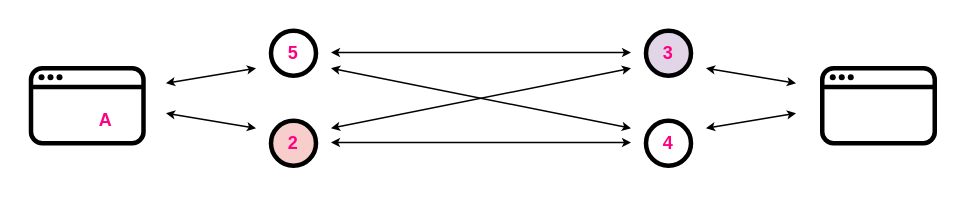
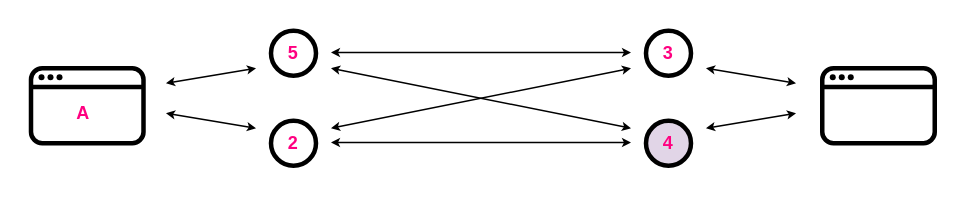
  <mxCell id="0" />
  <mxCell id="1" parent="0" />
  <mxCell id="2" value="" style="group" vertex="1" connectable="0" parent="1"><mxGeometry x="547.5" y="45" width="75" height="50" as="geometry" /></mxCell>
  <mxCell id="3" value="" style="rounded=1;whiteSpace=wrap;html=1;strokeWidth=3;" vertex="1" parent="2"><mxGeometry width="75" height="50" as="geometry" /></mxCell>
  <mxCell id="4" value="" style="endArrow=none;html=1;entryX=1;entryY=0.25;entryDx=0;entryDy=0;exitX=0;exitY=0.25;exitDx=0;exitDy=0;strokeWidth=3;" edge="1" parent="2" source="3" target="3"><mxGeometry width="50" height="50" relative="1" as="geometry"><mxPoint y="140" as="sourcePoint" /><mxPoint x="50" y="90" as="targetPoint" /></mxGeometry></mxCell>
  <mxCell id="5" value="" style="ellipse;whiteSpace=wrap;html=1;aspect=fixed;strokeWidth=3;strokeColor=none;fillColor=#000000;" vertex="1" parent="2"><mxGeometry x="5" y="4" width="4" height="4" as="geometry" /></mxCell>
  <mxCell id="6" value="" style="ellipse;whiteSpace=wrap;html=1;aspect=fixed;strokeWidth=3;strokeColor=none;fillColor=#000000;" vertex="1" parent="2"><mxGeometry x="11" y="4" width="4" height="4" as="geometry" /></mxCell>
  <mxCell id="7" value="" style="ellipse;whiteSpace=wrap;html=1;aspect=fixed;strokeWidth=3;strokeColor=none;fillColor=#000000;" vertex="1" parent="2"><mxGeometry x="17" y="4" width="4" height="4" as="geometry" /></mxCell>
  <mxCell id="8" value="" style="group" vertex="1" connectable="0" parent="1"><mxGeometry x="20" y="45" width="75" height="50" as="geometry" /></mxCell>
  <mxCell id="9" value="" style="rounded=1;whiteSpace=wrap;html=1;strokeWidth=3;" vertex="1" parent="8"><mxGeometry width="75" height="50" as="geometry" /></mxCell>
  <mxCell id="10" value="" style="endArrow=none;html=1;entryX=1;entryY=0.25;entryDx=0;entryDy=0;exitX=0;exitY=0.25;exitDx=0;exitDy=0;strokeWidth=3;" edge="1" parent="8" source="9" target="9"><mxGeometry width="50" height="50" relative="1" as="geometry"><mxPoint y="140" as="sourcePoint" /><mxPoint x="50" y="90" as="targetPoint" /></mxGeometry></mxCell>
  <mxCell id="11" value="" style="ellipse;whiteSpace=wrap;html=1;aspect=fixed;strokeWidth=3;strokeColor=none;fillColor=#000000;" vertex="1" parent="8"><mxGeometry x="5" y="4" width="4" height="4" as="geometry" /></mxCell>
  <mxCell id="12" value="" style="ellipse;whiteSpace=wrap;html=1;aspect=fixed;strokeWidth=3;strokeColor=none;fillColor=#000000;" vertex="1" parent="8"><mxGeometry x="11" y="4" width="4" height="4" as="geometry" /></mxCell>
  <mxCell id="13" value="" style="ellipse;whiteSpace=wrap;html=1;aspect=fixed;strokeWidth=3;strokeColor=none;fillColor=#000000;" vertex="1" parent="8"><mxGeometry x="17" y="4" width="4" height="4" as="geometry" /></mxCell>
  <mxCell id="14" value="5" style="ellipse;whiteSpace=wrap;html=1;aspect=fixed;strokeWidth=3;fontColor=#FF0080;fontStyle=1" vertex="1" parent="1"><mxGeometry x="180" y="20" width="30" height="30" as="geometry" /></mxCell>
- <mxCell id="15" value="2" style="ellipse;whiteSpace=wrap;html=1;aspect=fixed;strokeWidth=3;fontColor=#FF0080;fontStyle=1;fillColor=#f8cecc;" vertex="1" parent="1"><mxGeometry x="180" y="80" width="30" height="30" as="geometry" /></mxCell>
- <mxCell id="16" value="3" style="ellipse;whiteSpace=wrap;html=1;aspect=fixed;strokeWidth=3;fontColor=#FF0080;fontStyle=1;fillColor=#e1d5e7;" vertex="1" parent="1"><mxGeometry x="430" y="20" width="30" height="30" as="geometry" /></mxCell>
- <mxCell id="17" value="4" style="ellipse;whiteSpace=wrap;html=1;aspect=fixed;strokeWidth=3;fontColor=#FF0080;fontStyle=1" vertex="1" parent="1"><mxGeometry x="430" y="80" width="30" height="30" as="geometry" /></mxCell>
+ <mxCell id="15" value="2" style="ellipse;whiteSpace=wrap;html=1;aspect=fixed;strokeWidth=3;fontColor=#FF0080;fontStyle=1" vertex="1" parent="1"><mxGeometry x="180" y="80" width="30" height="30" as="geometry" /></mxCell>
+ <mxCell id="16" value="3" style="ellipse;whiteSpace=wrap;html=1;aspect=fixed;strokeWidth=3;fontColor=#FF0080;fontStyle=1" vertex="1" parent="1"><mxGeometry x="430" y="20" width="30" height="30" as="geometry" /></mxCell>
+ <mxCell id="17" value="4" style="ellipse;whiteSpace=wrap;html=1;aspect=fixed;strokeWidth=3;fontColor=#FF0080;fontStyle=1;fillColor=#e1d5e7;" vertex="1" parent="1"><mxGeometry x="430" y="80" width="30" height="30" as="geometry" /></mxCell>
  <mxCell id="18" value="" style="endArrow=classic;startArrow=classic;html=1;endSize=3;startSize=3;" edge="1" parent="1"><mxGeometry width="50" height="50" relative="1" as="geometry"><mxPoint x="420" y="85" as="sourcePoint" /><mxPoint x="220" y="45" as="targetPoint" /></mxGeometry></mxCell>
  <mxCell id="19" value="" style="endArrow=classic;startArrow=classic;html=1;endSize=3;startSize=3;" edge="1" parent="1"><mxGeometry width="50" height="50" relative="1" as="geometry"><mxPoint x="420" y="34.5" as="sourcePoint" /><mxPoint x="220" y="34.5" as="targetPoint" /></mxGeometry></mxCell>
  <mxCell id="20" value="" style="endArrow=classic;startArrow=classic;html=1;endSize=3;startSize=3;" edge="1" parent="1"><mxGeometry width="50" height="50" relative="1" as="geometry"><mxPoint x="420" y="94.5" as="sourcePoint" /><mxPoint x="220" y="94.5" as="targetPoint" /></mxGeometry></mxCell>
  <mxCell id="21" value="" style="endArrow=classic;startArrow=classic;html=1;endSize=3;startSize=3;" edge="1" parent="1"><mxGeometry width="50" height="50" relative="1" as="geometry"><mxPoint x="420" y="45" as="sourcePoint" /><mxPoint x="220" y="85" as="targetPoint" /></mxGeometry></mxCell>
  <mxCell id="22" value="" style="endArrow=classic;startArrow=classic;html=1;endSize=3;startSize=3;" edge="1" parent="1"><mxGeometry width="50" height="50" relative="1" as="geometry"><mxPoint x="110" y="55" as="sourcePoint" /><mxPoint x="170" y="45" as="targetPoint" /></mxGeometry></mxCell>
  <mxCell id="23" value="" style="endArrow=classic;startArrow=classic;html=1;endSize=3;startSize=3;" edge="1" parent="1"><mxGeometry width="50" height="50" relative="1" as="geometry"><mxPoint x="110" y="75" as="sourcePoint" /><mxPoint x="170" y="85" as="targetPoint" /></mxGeometry></mxCell>
  <mxCell id="24" value="" style="endArrow=classic;startArrow=classic;html=1;endSize=3;startSize=3;" edge="1" parent="1"><mxGeometry width="50" height="50" relative="1" as="geometry"><mxPoint x="470" y="45" as="sourcePoint" /><mxPoint x="530" y="55" as="targetPoint" /></mxGeometry></mxCell>
  <mxCell id="25" value="" style="endArrow=classic;startArrow=classic;html=1;endSize=3;startSize=3;" edge="1" parent="1"><mxGeometry width="50" height="50" relative="1" as="geometry"><mxPoint x="470" y="85" as="sourcePoint" /><mxPoint x="530" y="75" as="targetPoint" /></mxGeometry></mxCell>
- <mxCell id="26" value="A" style="text;html=1;strokeColor=none;fillColor=none;align=center;verticalAlign=middle;whiteSpace=wrap;rounded=0;fontStyle=1;fontColor=#FF0080;" vertex="1" parent="1"><mxGeometry x="50" y="70" width="40" height="20" as="geometry" /></mxCell>
+ <mxCell id="26" value="A" style="text;html=1;strokeColor=none;fillColor=none;align=center;verticalAlign=middle;whiteSpace=wrap;rounded=0;fontStyle=1;fontColor=#FF0080;" vertex="1" parent="1"><mxGeometry x="35" y="65" width="40" height="20" as="geometry" /></mxCell>
